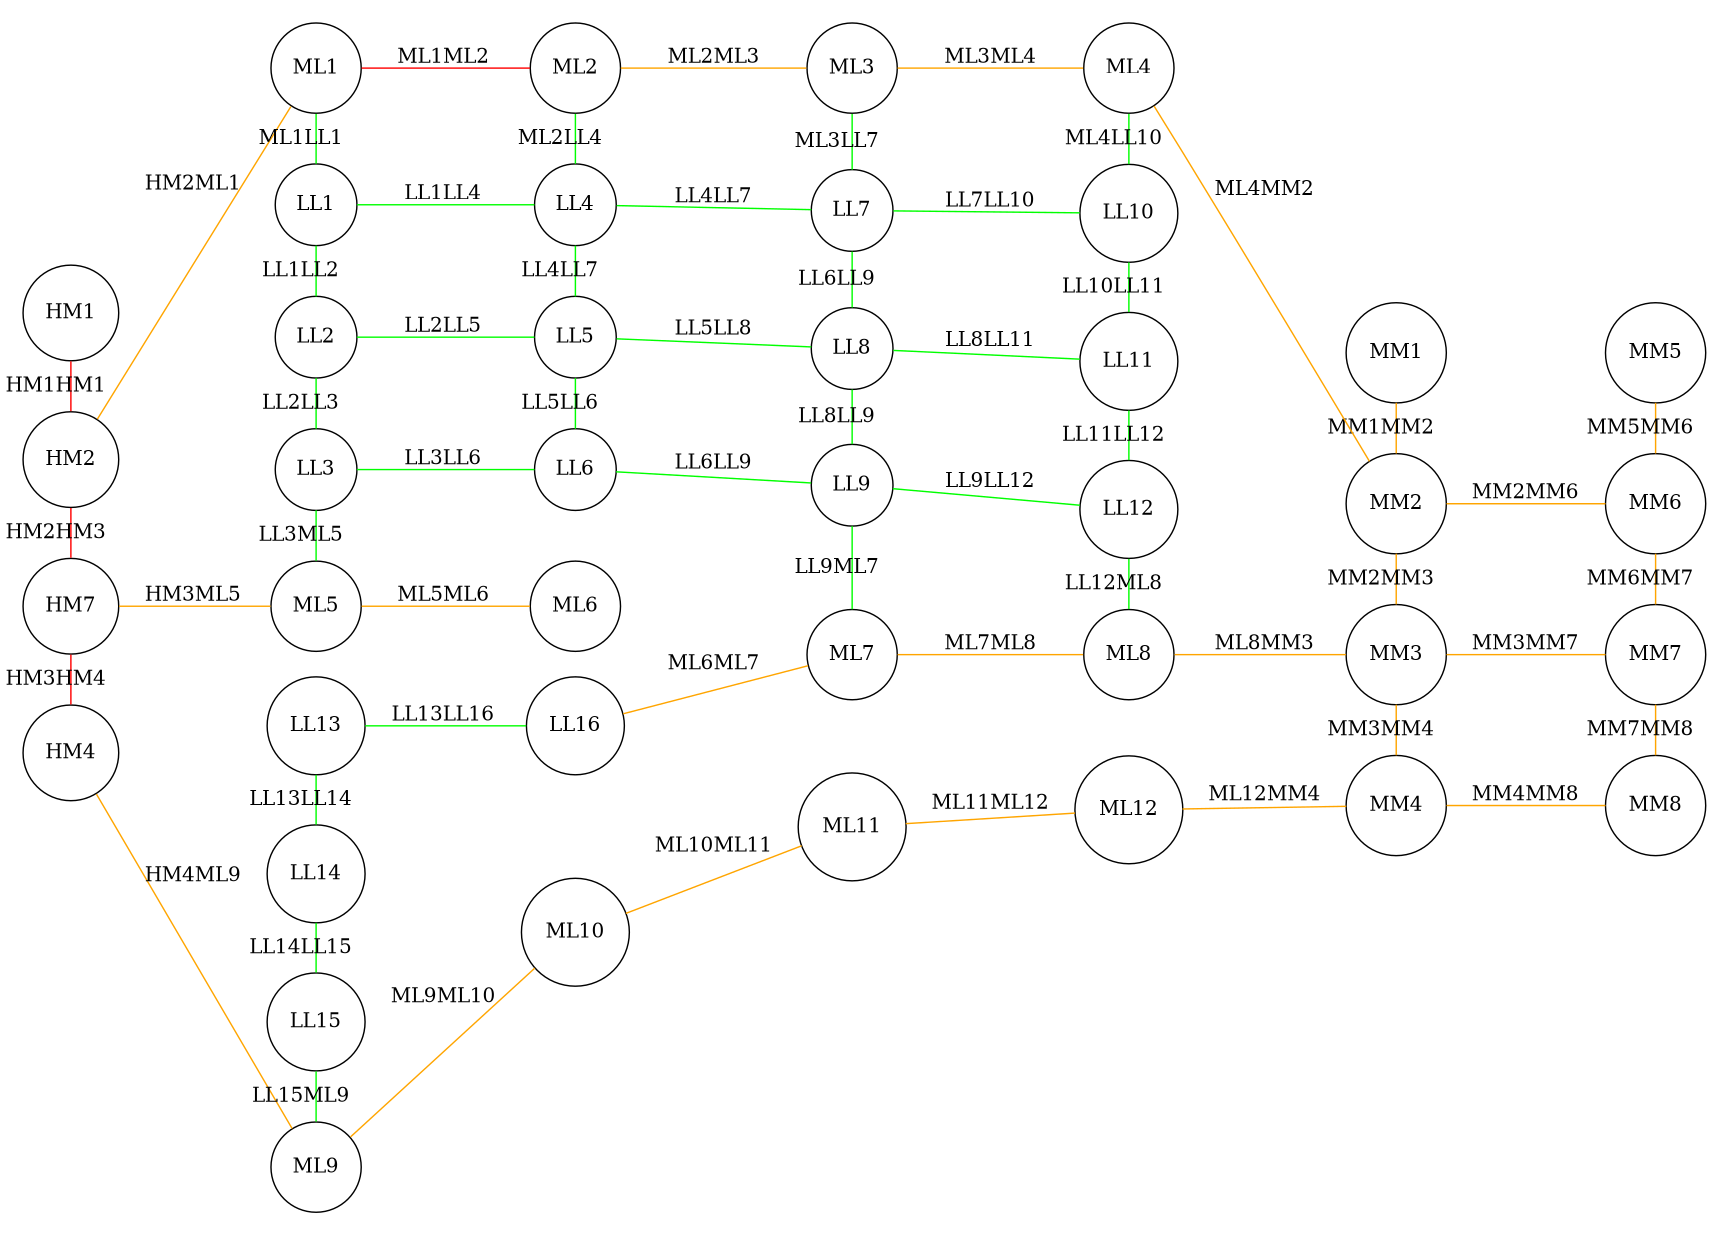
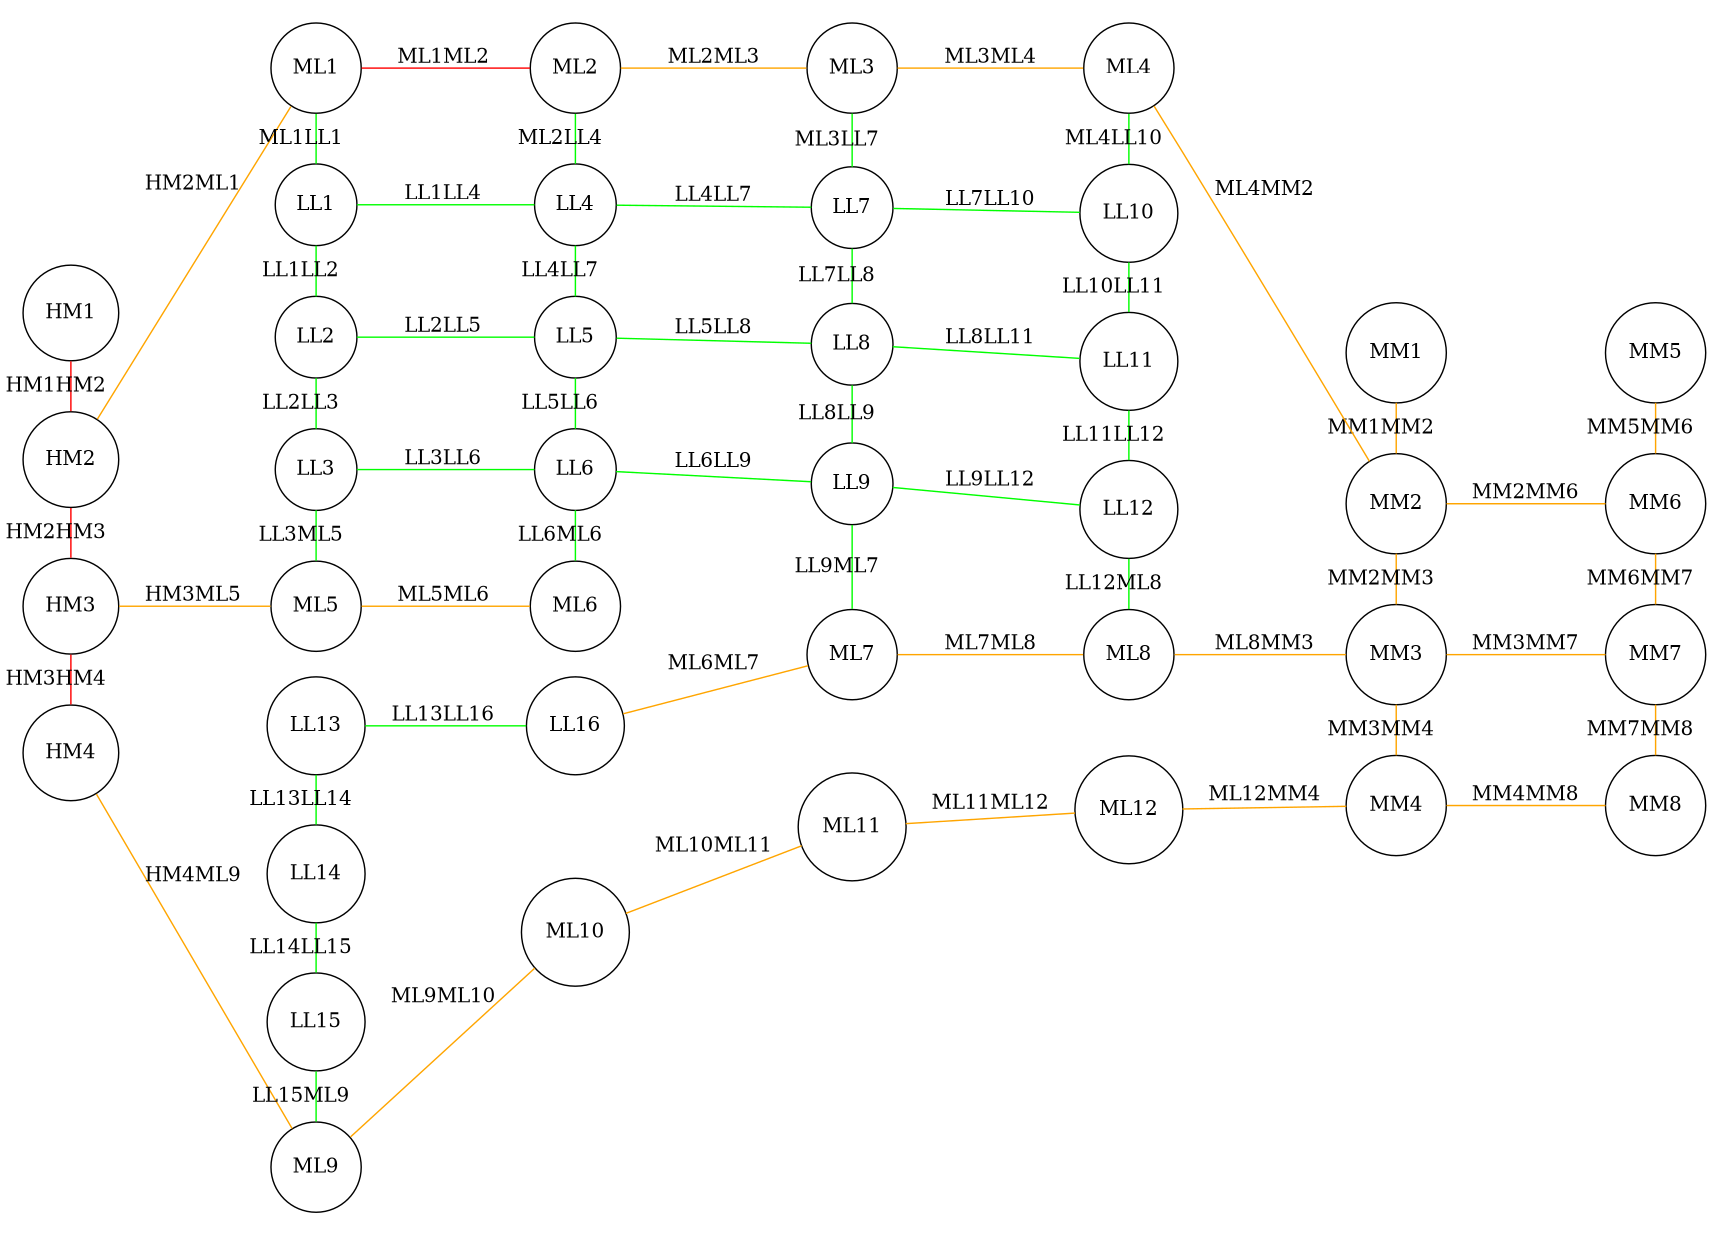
  graph {
    ordering=out
    rankdir=LR
    node [shape=circle]
    edge [color=green weight=30]
    HM1
    HM2
-   HM3 [label=HM7]
+   HM3
    HM4
    MM1
    MM2
    MM3
    MM4
    MM5
    MM6
    MM7
    MM8
    ML1
    LL1
    LL2
    LL3
    ML5
    ML2
    LL4
    LL5
    LL6
    ML6
    ML3
    LL7
    LL8
    LL9
    ML7
    LL12
    ML8
    ML4
    LL10
    LL11
    LL13
    LL14
    LL15
    ML9
    LL16
    ML10
    ML11
    ML12
    subgraph sub_1 {
      rank=same
      HM1
      HM2
    }
    subgraph sub_2 {
      rank=same
      HM2
      HM3
    }
    subgraph sub_3 {
      rank=same
      HM3
      HM4
    }
    subgraph sub_4 {
      rank=same
      MM1
      MM2
    }
    subgraph sub_5 {
      rank=same
      MM2
      MM3
    }
    subgraph sub_6 {
      rank=same
      MM3
      MM4
    }
    subgraph sub_7 {
      rank=same
      MM5
      MM6
    }
    subgraph sub_8 {
      rank=same
      MM6
      MM7
    }
    subgraph sub_9 {
      rank=same
      MM7
      MM8
    }
    subgraph sub_10 {
      rank=same
      ML1
      LL1
    }
    subgraph sub_11 {
      rank=same
      LL1
      LL2
    }
    subgraph sub_12 {
      rank=same
      LL2
      LL3
    }
    subgraph sub_13 {
      rank=same
      LL3
      ML5
    }
    subgraph sub_14 {
      rank=same
      ML2
      LL4
    }
    subgraph sub_15 {
      rank=same
      LL4
      LL5
    }
    subgraph sub_16 {
      rank=same
      LL5
      LL6
    }
    subgraph sub_17 {
      rank=same
      LL6
      ML6
    }
    subgraph sub_18 {
      rank=same
      ML3
      LL7
    }
    subgraph sub_19 {
      rank=same
      LL7
      LL8
    }
    subgraph sub_20 {
      rank=same
      LL8
      LL9
    }
    subgraph sub_21 {
      rank=same
      LL9
      ML7
    }
    subgraph sub_22 {
      rank=same
      LL12
      ML8
    }
    subgraph sub_23 {
      rank=same
      ML4
      LL10
    }
    subgraph sub_24 {
      rank=same
      LL10
      LL11
    }
    subgraph sub_25 {
      rank=same
      LL12
      LL11
    }
    subgraph sub_26 {
      rank=same
      ML5
      LL13
    }
    subgraph sub_27 {
      rank=same
      LL13
      LL14
    }
    subgraph sub_28 {
      rank=same
      LL14
      LL15
    }
    subgraph sub_29 {
      rank=same
      LL15
      ML9
    }
-   HM1 -- HM2 [color=red label=HM1HM1 weight=70]
+   HM1 -- HM2 [color=red label=HM1HM2 weight=70]
    HM2 -- HM3 [color=red label=HM2HM3 weight=70]
    HM2 -- ML1 [color=orange label=HM2ML1 weight=50]
    HM3 -- HM4 [color=red label=HM3HM4 weight=70]
    HM3 -- ML5 [color=orange label=HM3ML5 weight=50]
    HM4 -- ML9 [color=orange label=HM4ML9 weight=50]
    MM1 -- MM2 [color=orange label=MM1MM2 weight=50]
    MM2 -- MM3 [color=orange label=MM2MM3 weight=50]
    MM2 -- MM6 [color=orange label=MM2MM6 weight=50]
    MM3 -- MM4 [color=orange label=MM3MM4 weight=50]
    MM3 -- MM7 [color=orange label=MM3MM7 weight=50]
    MM4 -- MM8 [color=orange label=MM4MM8 weight=50]
    MM5 -- MM6 [color=orange label=MM5MM6 weight=50]
    MM6 -- MM7 [color=orange label=MM6MM7 weight=50]
    MM7 -- MM8 [color=orange label=MM7MM8 weight=50]
    ML1 -- LL1 [label=ML1LL1]
    ML1 -- ML2 [color=red label=ML1ML2 weight=50]
    LL1 -- LL2 [label=LL1LL2]
    LL1 -- LL4 [label=LL1LL4]
    LL2 -- LL3 [label=LL2LL3]
    LL2 -- LL5 [label=LL2LL5]
    LL3 -- ML5 [label=LL3ML5]
    LL3 -- LL6 [label=LL3LL6]
    ML5 -- ML6 [color=orange label=ML5ML6 weight=50]
    ML2 -- LL4 [label=ML2LL4]
    ML2 -- ML3 [color=orange label=ML2ML3 weight=50]
    LL4 -- LL5 [label=LL4LL7]
    LL4 -- LL7 [label=LL4LL7]
    LL5 -- LL6 [label=LL5LL6]
    LL5 -- LL8 [label=LL5LL8]
+   LL6 -- ML6 [label=LL6ML6]
    LL6 -- LL9 [label=LL6LL9]
    ML3 -- LL7 [label=ML3LL7]
    ML3 -- ML4 [color=orange label=ML3ML4 weight=50]
-   LL7 -- LL8 [label=LL6LL9]
+   LL7 -- LL8 [label=LL7LL8]
    LL7 -- LL10 [label=LL7LL10]
    LL8 -- LL9 [label=LL8LL9]
    LL8 -- LL11 [label=LL8LL11]
    LL9 -- ML7 [label=LL9ML7]
    LL9 -- LL12 [label=LL9LL12]
    ML7 -- ML8 [color=orange label=ML7ML8 weight=50]
    LL12 -- ML8 [label=LL12ML8]
    ML8 -- MM3 [color=orange label=ML8MM3 weight=50]
    ML4 -- MM2 [color=orange label=ML4MM2 weight=50]
    ML4 -- LL10 [label=ML4LL10]
    LL10 -- LL11 [label=LL10LL11]
    LL11 -- LL12 [label=LL11LL12]
    LL13 -- LL14 [label=LL13LL14]
    LL13 -- LL16 [label=LL13LL16]
    LL14 -- LL15 [label=LL14LL15]
    LL15 -- ML9 [label=LL15ML9]
    ML9 -- ML10 [color=orange label=ML9ML10 weight=50]
    LL16 -- ML7 [color=orange label=ML6ML7 weight=50]
    ML10 -- ML11 [color=orange label=ML10ML11 weight=50]
    ML11 -- ML12 [color=orange label=ML11ML12 weight=50]
    ML12 -- MM4 [color=orange label=ML12MM4 weight=50]
  }
